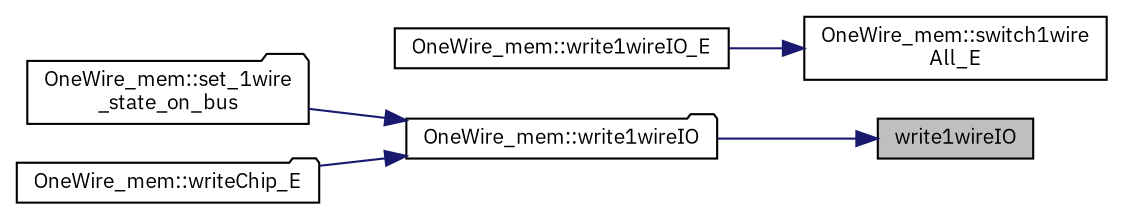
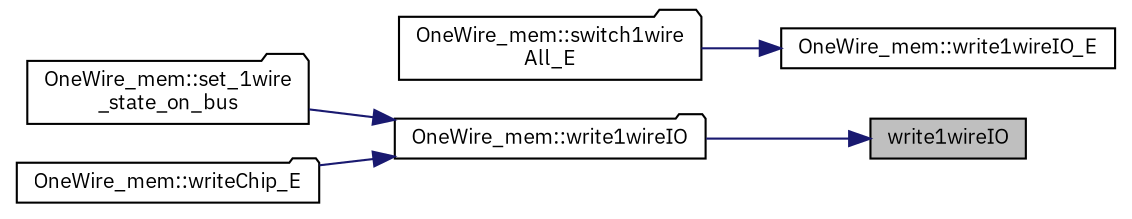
  digraph {
    fontname="IBM Plex Sans"
    rankdir=RL
    node [color=black fillcolor=white fontname="IBM Plex Sans" fontsize=10 shape=box style=filled]
    edge [color=midnightblue dir=back fontname="IBM Plex Sans" fontsize=10 labelfontname=Helvetica labelfontsize=10 style=solid]
    n1 [fillcolor=grey75 fontcolor=black height=0.2 label=write1wireIO width=0.4]
    n2 [height=0.2 label="OneWire_mem::write1wireIO" shape=folder width=0.4]
    n3 [height=0.2 label="OneWire_mem::set_1wire\l_state_on_bus" shape=folder width=0.4]
    n4 [height=0.2 label="OneWire_mem::writeChip_E" shape=folder width=0.4]
    n5 [height=0.2 label="OneWire_mem::write1wireIO_E" width=0.4]
-   n6 [height=0.2 label="OneWire_mem::switch1wire\lAll_E" width=0.4]
+   n6 [height=0.2 label="OneWire_mem::switch1wire\lAll_E" shape=folder width=0.4]
    n1 -> n2
    n2 -> n3
    n2 -> n4
-   n6 -> n5
+   n5 -> n6
  }
